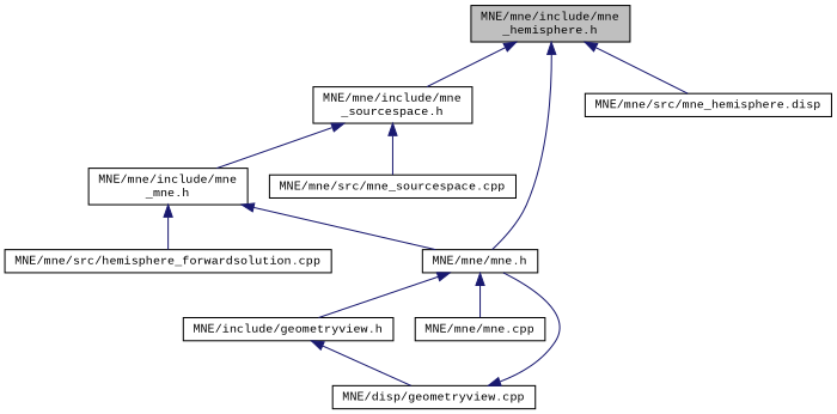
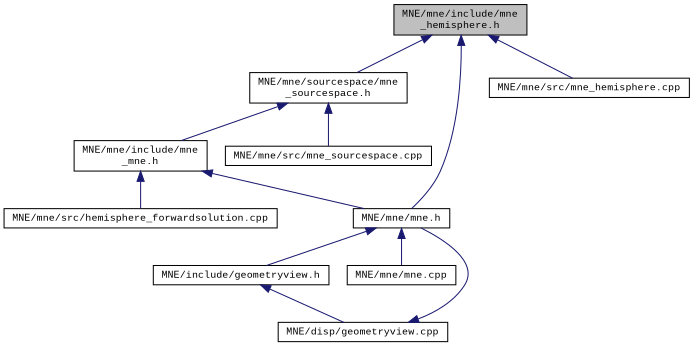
  digraph {
    fontname="Liberation Mono"
    node [color=black fillcolor=white fontname="Liberation Mono" fontsize=10 shape=record style=filled]
    edge [color=midnightblue dir=back fontname="Liberation Mono" fontsize=10 labelfontname=Helvetica labelfontsize=10 style=solid]
    n1 [fillcolor=grey75 fontcolor=black height=0.2 label="MNE/mne/include/mne\l_hemisphere.h" width=0.4]
-   n2 [height=0.2 label="MNE/mne/include/mne\l_sourcespace.h" width=0.4]
+   n2 [height=0.2 label="MNE/mne/sourcespace/mne\l_sourcespace.h" width=0.4]
    n3 [height=0.2 label="MNE/mne/mne.h" width=0.4]
-   n4 [height=0.2 label="MNE/mne/src/mne_hemisphere.disp" width=0.4]
+   n4 [height=0.2 label="MNE/mne/src/mne_hemisphere.cpp" width=0.4]
    n5 [height=0.2 label="MNE/mne/include/mne\l_mne.h" width=0.4]
    n6 [height=0.2 label="MNE/mne/src/mne_sourcespace.cpp" width=0.4]
    n7 [height=0.2 label="MNE/include/geometryview.h" width=0.4]
    n8 [height=0.2 label="MNE/mne/mne.cpp" width=0.4]
    n9 [height=0.2 label="MNE/mne/src/hemisphere_forwardsolution.cpp" width=0.4]
    n10 [height=0.2 label="MNE/disp/geometryview.cpp" width=0.4]
    n1 -> n2
    n1 -> n3
    n1 -> n4
    n2 -> n5
    n2 -> n6
    n3 -> n7
    n3 -> n8
    n5 -> n3
    n5 -> n9
    n7 -> n10
    n10 -> n3
  }
